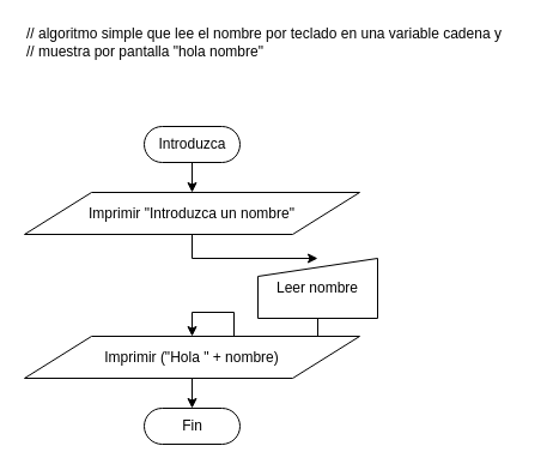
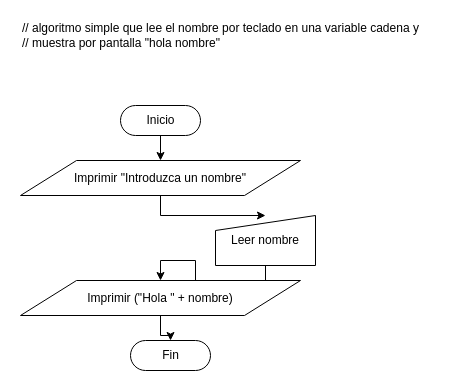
  <mxCell id="0" />
  <mxCell id="1" parent="0" />
  <mxCell id="2" value="// algoritmo simple que lee el nombre por teclado en una variable cadena y&amp;nbsp;&lt;br&gt;// muestra por pantalla &quot;hola nombre&quot;" style="text;html=1;align=left;verticalAlign=middle;resizable=0;points=[];autosize=1;strokeColor=none;" parent="1" vertex="1"><mxGeometry x="20" y="20" width="420" height="30" as="geometry" /></mxCell>
  <mxCell id="3" style="edgeStyle=orthogonalEdgeStyle;rounded=0;orthogonalLoop=1;jettySize=auto;html=1;" parent="1" source="4" target="6" edge="1"><mxGeometry relative="1" as="geometry"><mxPoint x="160" y="185" as="targetPoint" /></mxGeometry></mxCell>
- <mxCell id="4" value="Introduzca" style="html=1;dashed=0;whitespace=wrap;shape=mxgraph.dfd.start" parent="1" vertex="1"><mxGeometry x="120" y="105" width="80" height="30" as="geometry" /></mxCell>
+ <mxCell id="4" value="Inicio" style="html=1;dashed=0;whitespace=wrap;shape=mxgraph.dfd.start" parent="1" vertex="1"><mxGeometry x="120" y="105" width="80" height="30" as="geometry" /></mxCell>
  <mxCell id="5" style="edgeStyle=orthogonalEdgeStyle;rounded=0;orthogonalLoop=1;jettySize=auto;html=1;" parent="1" source="6" target="8" edge="1"><mxGeometry relative="1" as="geometry"><mxPoint x="160" y="235" as="targetPoint" /></mxGeometry></mxCell>
  <mxCell id="6" value="Imprimir &quot;Introduzca un nombre&quot;" style="shape=parallelogram;perimeter=parallelogramPerimeter;whiteSpace=wrap;html=1;dashed=0;" parent="1" vertex="1"><mxGeometry x="20" y="160" width="280" height="35" as="geometry" /></mxCell>
  <mxCell id="7" style="edgeStyle=orthogonalEdgeStyle;rounded=0;orthogonalLoop=1;jettySize=auto;html=1;" parent="1" source="8" target="10" edge="1"><mxGeometry relative="1" as="geometry"><mxPoint x="160" y="305" as="targetPoint" /></mxGeometry></mxCell>
  <mxCell id="8" value="Leer nombre" style="shape=manualInput;whiteSpace=wrap;html=1;dashed=0;size=15;" parent="1" vertex="1"><mxGeometry x="215" y="215" width="100" height="50" as="geometry" /></mxCell>
  <mxCell id="9" style="edgeStyle=orthogonalEdgeStyle;rounded=0;orthogonalLoop=1;jettySize=auto;html=1;" parent="1" source="10" target="11" edge="1"><mxGeometry relative="1" as="geometry"><mxPoint x="160" y="355" as="targetPoint" /></mxGeometry></mxCell>
  <mxCell id="10" value="Imprimir (&quot;Hola &quot; + nombre)" style="shape=parallelogram;perimeter=parallelogramPerimeter;whiteSpace=wrap;html=1;dashed=0;" parent="1" vertex="1"><mxGeometry x="20" y="280" width="280" height="35" as="geometry" /></mxCell>
- <mxCell id="11" value="Fin" style="html=1;dashed=0;whitespace=wrap;shape=mxgraph.dfd.start" parent="1" vertex="1"><mxGeometry x="120" y="340" width="80" height="30" as="geometry" /></mxCell>
+ <mxCell id="11" value="Fin" style="html=1;dashed=0;whitespace=wrap;shape=mxgraph.dfd.start" parent="1" vertex="1"><mxGeometry x="130" y="340" width="80" height="30" as="geometry" /></mxCell>
